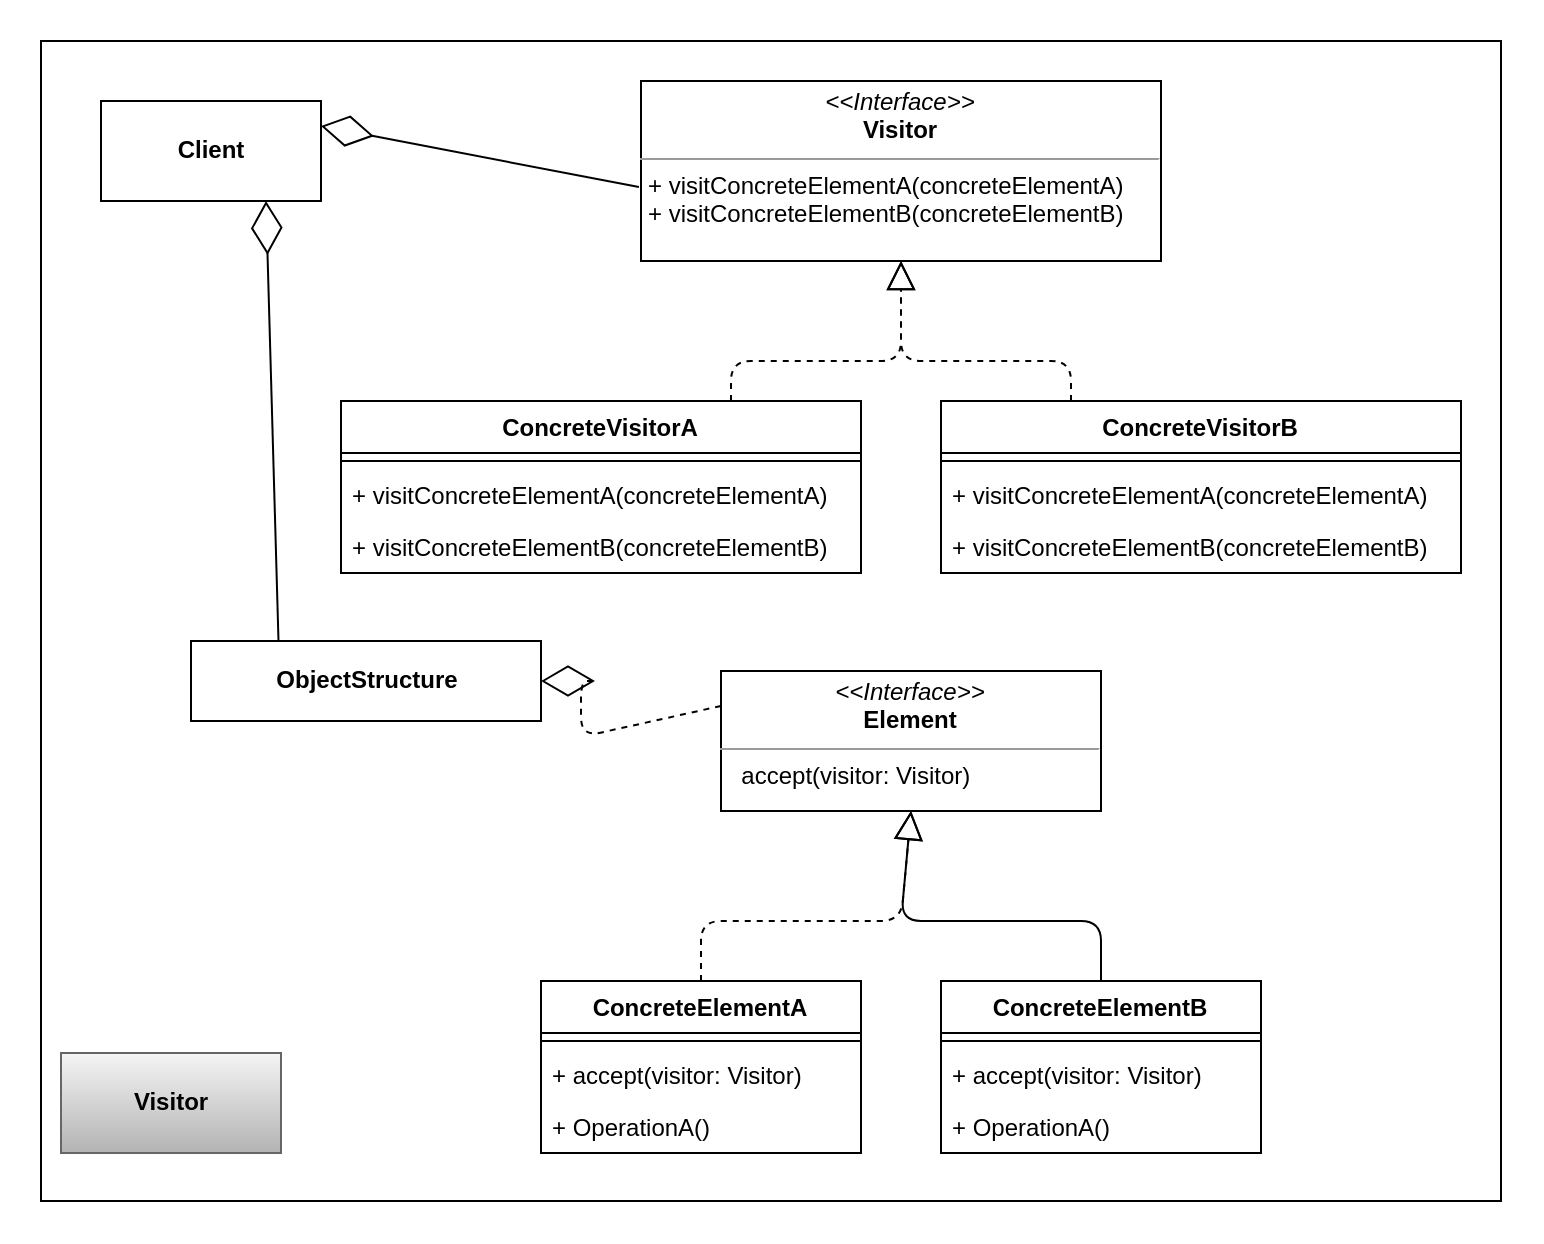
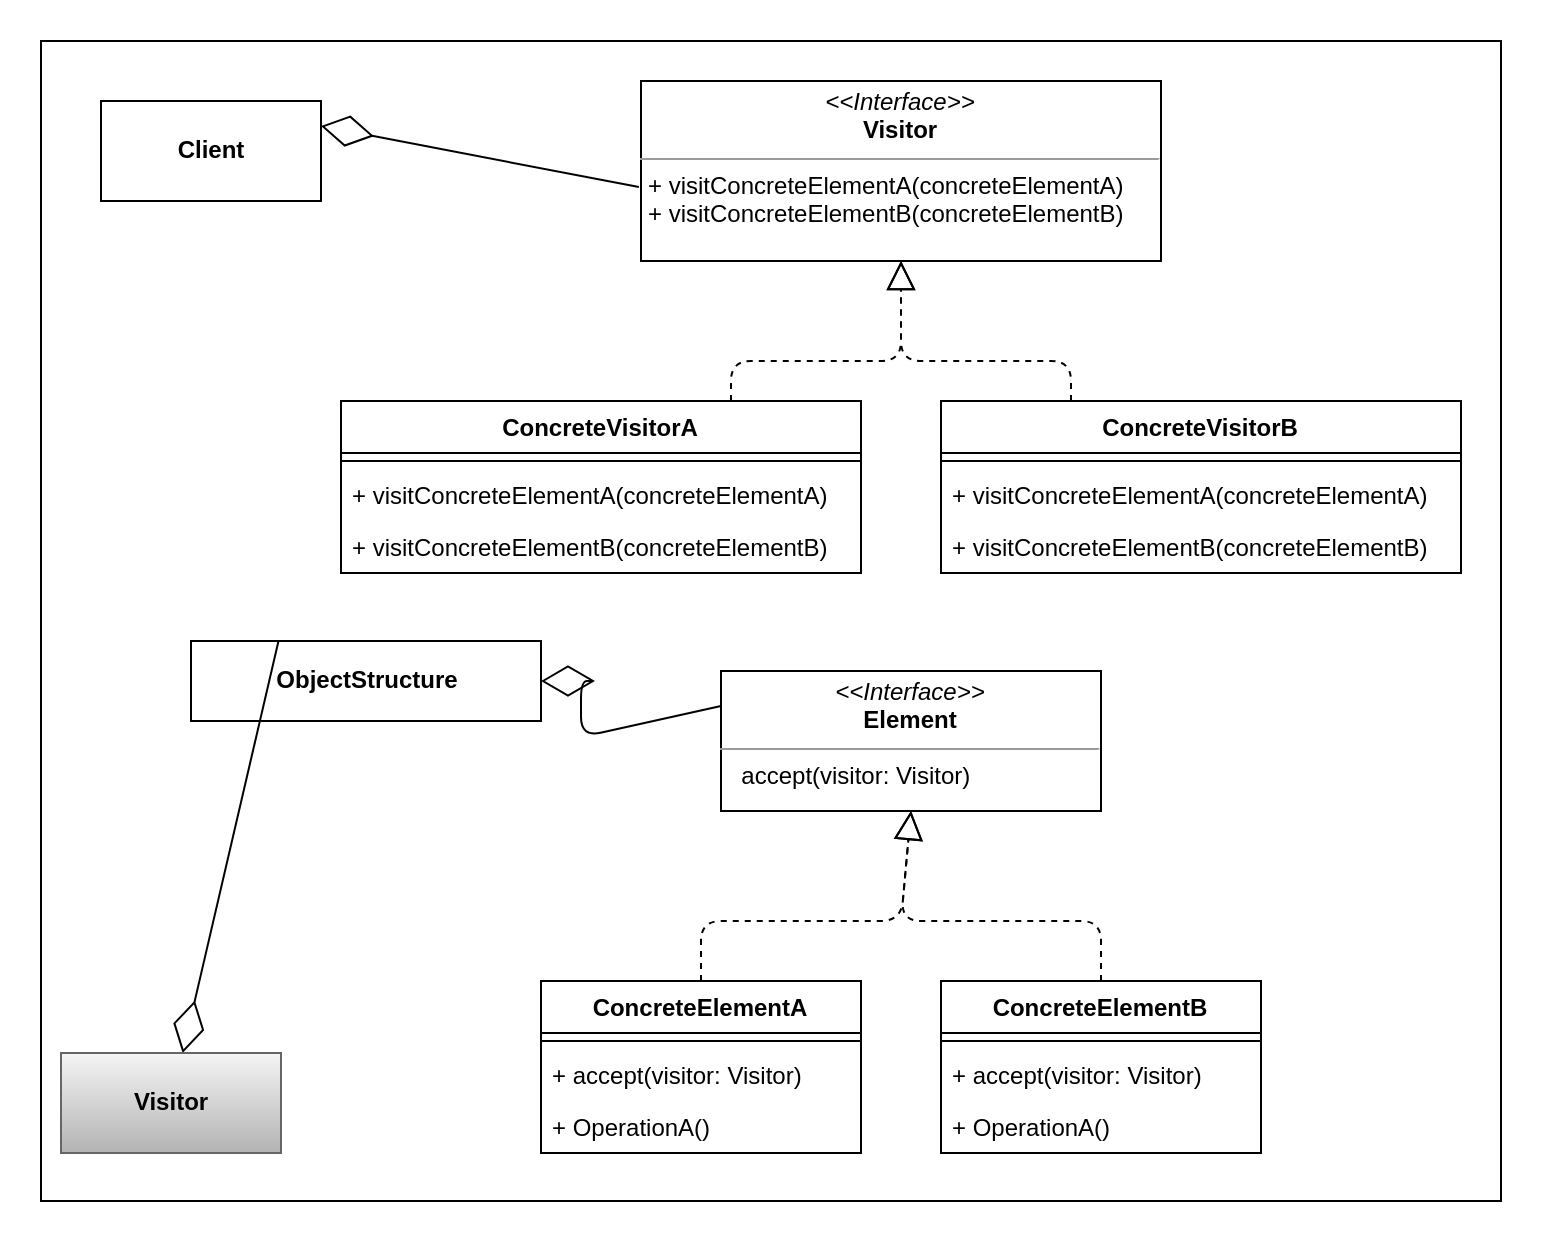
  <mxCell id="0" />
  <mxCell id="1" parent="0" />
  <mxCell id="2" value="" style="rounded=0;whiteSpace=wrap;html=1;" vertex="1" parent="1"><mxGeometry x="20" y="20" width="730" height="580" as="geometry" /></mxCell>
  <mxCell id="3" value="&lt;p style=&quot;margin: 0px ; margin-top: 4px ; text-align: center&quot;&gt;&lt;i&gt;&amp;lt;&amp;lt;Interface&amp;gt;&amp;gt;&lt;/i&gt;&lt;br&gt;&lt;b&gt;Visitor&lt;/b&gt;&lt;/p&gt;&lt;hr size=&quot;1&quot;&gt;&lt;p style=&quot;margin: 0px ; margin-left: 4px&quot;&gt;+ visitConcreteElementA(concreteElementA)&lt;/p&gt;&lt;p style=&quot;margin: 0px ; margin-left: 4px&quot;&gt;+ visitConcreteElementB(concreteElementB)&lt;br&gt;&lt;/p&gt;" style="verticalAlign=top;align=left;overflow=fill;fontSize=12;fontFamily=Helvetica;html=1;" vertex="1" parent="1"><mxGeometry x="320" y="40" width="260" height="90" as="geometry" /></mxCell>
  <mxCell id="4" value="ConcreteVisitorA" style="swimlane;fontStyle=1;align=center;verticalAlign=top;childLayout=stackLayout;horizontal=1;startSize=26;horizontalStack=0;resizeParent=1;resizeParentMax=0;resizeLast=0;collapsible=1;marginBottom=0;" vertex="1" parent="1"><mxGeometry x="170" y="200" width="260" height="86" as="geometry" /></mxCell>
  <mxCell id="5" value="" style="line;strokeWidth=1;fillColor=none;align=left;verticalAlign=middle;spacingTop=-1;spacingLeft=3;spacingRight=3;rotatable=0;labelPosition=right;points=[];portConstraint=eastwest;" vertex="1" parent="4"><mxGeometry y="26" width="260" height="8" as="geometry" /></mxCell>
  <mxCell id="6" value="+ visitConcreteElementA(concreteElementA)" style="text;strokeColor=none;fillColor=none;align=left;verticalAlign=top;spacingLeft=4;spacingRight=4;overflow=hidden;rotatable=0;points=[[0,0.5],[1,0.5]];portConstraint=eastwest;" vertex="1" parent="4"><mxGeometry y="34" width="260" height="26" as="geometry" /></mxCell>
  <mxCell id="7" value="+ visitConcreteElementB(concreteElementB)" style="text;strokeColor=none;fillColor=none;align=left;verticalAlign=top;spacingLeft=4;spacingRight=4;overflow=hidden;rotatable=0;points=[[0,0.5],[1,0.5]];portConstraint=eastwest;" vertex="1" parent="4"><mxGeometry y="60" width="260" height="26" as="geometry" /></mxCell>
  <mxCell id="8" value="ConcreteVisitorB" style="swimlane;fontStyle=1;align=center;verticalAlign=top;childLayout=stackLayout;horizontal=1;startSize=26;horizontalStack=0;resizeParent=1;resizeParentMax=0;resizeLast=0;collapsible=1;marginBottom=0;" vertex="1" parent="1"><mxGeometry x="470" y="200" width="260" height="86" as="geometry" /></mxCell>
  <mxCell id="9" value="" style="line;strokeWidth=1;fillColor=none;align=left;verticalAlign=middle;spacingTop=-1;spacingLeft=3;spacingRight=3;rotatable=0;labelPosition=right;points=[];portConstraint=eastwest;" vertex="1" parent="8"><mxGeometry y="26" width="260" height="8" as="geometry" /></mxCell>
  <mxCell id="10" value="+ visitConcreteElementA(concreteElementA)" style="text;strokeColor=none;fillColor=none;align=left;verticalAlign=top;spacingLeft=4;spacingRight=4;overflow=hidden;rotatable=0;points=[[0,0.5],[1,0.5]];portConstraint=eastwest;" vertex="1" parent="8"><mxGeometry y="34" width="260" height="26" as="geometry" /></mxCell>
  <mxCell id="11" value="+ visitConcreteElementB(concreteElementB)" style="text;strokeColor=none;fillColor=none;align=left;verticalAlign=top;spacingLeft=4;spacingRight=4;overflow=hidden;rotatable=0;points=[[0,0.5],[1,0.5]];portConstraint=eastwest;" vertex="1" parent="8"><mxGeometry y="60" width="260" height="26" as="geometry" /></mxCell>
  <mxCell id="12" value="" style="endArrow=block;dashed=1;endFill=0;endSize=12;html=1;entryX=0.5;entryY=1;entryDx=0;entryDy=0;exitX=0.75;exitY=0;exitDx=0;exitDy=0;" edge="1" parent="1" source="4" target="3"><mxGeometry width="160" relative="1" as="geometry"><mxPoint x="320" y="410" as="sourcePoint" /><mxPoint x="480" y="410" as="targetPoint" /><Array as="points"><mxPoint x="365" y="180" /><mxPoint x="450" y="180" /></Array></mxGeometry></mxCell>
  <mxCell id="13" value="" style="endArrow=block;dashed=1;endFill=0;endSize=12;html=1;entryX=0.5;entryY=1;entryDx=0;entryDy=0;exitX=0.25;exitY=0;exitDx=0;exitDy=0;" edge="1" parent="1" source="8" target="3"><mxGeometry width="160" relative="1" as="geometry"><mxPoint x="700" y="420" as="sourcePoint" /><mxPoint x="860" y="420" as="targetPoint" /><Array as="points"><mxPoint x="535" y="180" /><mxPoint x="450" y="180" /></Array></mxGeometry></mxCell>
  <mxCell id="14" value="Client" style="html=1;fontStyle=1" vertex="1" parent="1"><mxGeometry x="50" y="50" width="110" height="50" as="geometry" /></mxCell>
  <mxCell id="15" value="ObjectStructure" style="html=1;fontStyle=1" vertex="1" parent="1"><mxGeometry x="95" y="320" width="175" height="40" as="geometry" /></mxCell>
  <mxCell id="16" value="&lt;p style=&quot;margin: 0px ; margin-top: 4px ; text-align: center&quot;&gt;&lt;i&gt;&amp;lt;&amp;lt;Interface&amp;gt;&amp;gt;&lt;/i&gt;&lt;br&gt;&lt;b&gt;Element&lt;/b&gt;&lt;/p&gt;&lt;hr size=&quot;1&quot;&gt;&lt;p style=&quot;margin: 0px ; margin-left: 4px&quot;&gt;&amp;nbsp; accept(visitor: Visitor)&lt;/p&gt;" style="verticalAlign=top;align=left;overflow=fill;fontSize=12;fontFamily=Helvetica;html=1;" vertex="1" parent="1"><mxGeometry x="360" y="335" width="190" height="70" as="geometry" /></mxCell>
  <mxCell id="17" value="ConcreteElementA" style="swimlane;fontStyle=1;align=center;verticalAlign=top;childLayout=stackLayout;horizontal=1;startSize=26;horizontalStack=0;resizeParent=1;resizeParentMax=0;resizeLast=0;collapsible=1;marginBottom=0;" vertex="1" parent="1"><mxGeometry x="270" y="490" width="160" height="86" as="geometry" /></mxCell>
  <mxCell id="18" value="" style="line;strokeWidth=1;fillColor=none;align=left;verticalAlign=middle;spacingTop=-1;spacingLeft=3;spacingRight=3;rotatable=0;labelPosition=right;points=[];portConstraint=eastwest;" vertex="1" parent="17"><mxGeometry y="26" width="160" height="8" as="geometry" /></mxCell>
  <mxCell id="19" value="+ accept(visitor: Visitor)" style="text;strokeColor=none;fillColor=none;align=left;verticalAlign=top;spacingLeft=4;spacingRight=4;overflow=hidden;rotatable=0;points=[[0,0.5],[1,0.5]];portConstraint=eastwest;" vertex="1" parent="17"><mxGeometry y="34" width="160" height="26" as="geometry" /></mxCell>
  <mxCell id="20" value="+ OperationA()" style="text;strokeColor=none;fillColor=none;align=left;verticalAlign=top;spacingLeft=4;spacingRight=4;overflow=hidden;rotatable=0;points=[[0,0.5],[1,0.5]];portConstraint=eastwest;" vertex="1" parent="17"><mxGeometry y="60" width="160" height="26" as="geometry" /></mxCell>
  <mxCell id="21" value="ConcreteElementB" style="swimlane;fontStyle=1;align=center;verticalAlign=top;childLayout=stackLayout;horizontal=1;startSize=26;horizontalStack=0;resizeParent=1;resizeParentMax=0;resizeLast=0;collapsible=1;marginBottom=0;" vertex="1" parent="1"><mxGeometry x="470" y="490" width="160" height="86" as="geometry" /></mxCell>
  <mxCell id="22" value="" style="line;strokeWidth=1;fillColor=none;align=left;verticalAlign=middle;spacingTop=-1;spacingLeft=3;spacingRight=3;rotatable=0;labelPosition=right;points=[];portConstraint=eastwest;" vertex="1" parent="21"><mxGeometry y="26" width="160" height="8" as="geometry" /></mxCell>
  <mxCell id="23" value="+ accept(visitor: Visitor)" style="text;strokeColor=none;fillColor=none;align=left;verticalAlign=top;spacingLeft=4;spacingRight=4;overflow=hidden;rotatable=0;points=[[0,0.5],[1,0.5]];portConstraint=eastwest;" vertex="1" parent="21"><mxGeometry y="34" width="160" height="26" as="geometry" /></mxCell>
  <mxCell id="24" value="+ OperationA()" style="text;strokeColor=none;fillColor=none;align=left;verticalAlign=top;spacingLeft=4;spacingRight=4;overflow=hidden;rotatable=0;points=[[0,0.5],[1,0.5]];portConstraint=eastwest;" vertex="1" parent="21"><mxGeometry y="60" width="160" height="26" as="geometry" /></mxCell>
  <mxCell id="25" value="" style="endArrow=block;dashed=1;endFill=0;endSize=12;html=1;entryX=0.5;entryY=1;entryDx=0;entryDy=0;exitX=0.5;exitY=0;exitDx=0;exitDy=0;" edge="1" parent="1" source="17" target="16"><mxGeometry width="160" relative="1" as="geometry"><mxPoint x="-90" y="540" as="sourcePoint" /><mxPoint x="70" y="540" as="targetPoint" /><Array as="points"><mxPoint x="350" y="460" /><mxPoint x="450" y="460" /></Array></mxGeometry></mxCell>
- <mxCell id="26" value="" style="endArrow=block;dashed=0;endFill=0;endSize=12;html=1;entryX=0.5;entryY=1;entryDx=0;entryDy=0;exitX=0.5;exitY=0;exitDx=0;exitDy=0;" edge="1" parent="1" source="21" target="16"><mxGeometry width="160" relative="1" as="geometry"><mxPoint x="650" y="470" as="sourcePoint" /><mxPoint x="810" y="470" as="targetPoint" /><Array as="points"><mxPoint x="550" y="460" /><mxPoint x="450" y="460" /></Array></mxGeometry></mxCell>
- <mxCell id="27" value="" style="endArrow=diamondThin;endFill=0;endSize=24;html=1;entryX=1;entryY=0.5;entryDx=0;entryDy=0;exitX=0;exitY=0.25;exitDx=0;exitDy=0;dashed=1;" edge="1" parent="1" source="16" target="15"><mxGeometry width="160" relative="1" as="geometry"><mxPoint x="40" y="510" as="sourcePoint" /><mxPoint x="200" y="510" as="targetPoint" /><Array as="points"><mxPoint x="290" y="368" /><mxPoint x="290" y="340" /></Array></mxGeometry></mxCell>
- <mxCell id="28" value="" style="endArrow=diamondThin;endFill=0;endSize=24;html=1;entryX=0.75;entryY=1;entryDx=0;entryDy=0;exitX=0.25;exitY=0;exitDx=0;exitDy=0;" edge="1" parent="1" source="15" target="14"><mxGeometry width="160" relative="1" as="geometry"><mxPoint x="-70" y="310" as="sourcePoint" /><mxPoint x="90" y="310" as="targetPoint" /></mxGeometry></mxCell>
+ <mxCell id="26" value="" style="endArrow=block;dashed=1;endFill=0;endSize=12;html=1;entryX=0.5;entryY=1;entryDx=0;entryDy=0;exitX=0.5;exitY=0;exitDx=0;exitDy=0;" edge="1" parent="1" source="21" target="16"><mxGeometry width="160" relative="1" as="geometry"><mxPoint x="650" y="470" as="sourcePoint" /><mxPoint x="810" y="470" as="targetPoint" /><Array as="points"><mxPoint x="550" y="460" /><mxPoint x="450" y="460" /></Array></mxGeometry></mxCell>
+ <mxCell id="27" value="" style="endArrow=diamondThin;endFill=0;endSize=24;html=1;entryX=1;entryY=0.5;entryDx=0;entryDy=0;exitX=0;exitY=0.25;exitDx=0;exitDy=0;" edge="1" parent="1" source="16" target="15"><mxGeometry width="160" relative="1" as="geometry"><mxPoint x="40" y="510" as="sourcePoint" /><mxPoint x="200" y="510" as="targetPoint" /><Array as="points"><mxPoint x="290" y="368" /><mxPoint x="290" y="340" /></Array></mxGeometry></mxCell>
+ <mxCell id="28" value="" style="endArrow=diamondThin;endFill=0;endSize=24;html=1;exitX=0.25;exitY=0;exitDx=0;exitDy=0;" edge="1" parent="1" source="15" target="30"><mxGeometry width="160" relative="1" as="geometry"><mxPoint x="-70" y="310" as="sourcePoint" /><mxPoint x="90" y="310" as="targetPoint" /></mxGeometry></mxCell>
  <mxCell id="29" value="" style="endArrow=diamondThin;endFill=0;endSize=24;html=1;entryX=1;entryY=0.25;entryDx=0;entryDy=0;exitX=-0.004;exitY=0.589;exitDx=0;exitDy=0;exitPerimeter=0;" edge="1" parent="1" source="3" target="14"><mxGeometry width="160" relative="1" as="geometry"><mxPoint x="380" y="300" as="sourcePoint" /><mxPoint x="540" y="300" as="targetPoint" /></mxGeometry></mxCell>
  <mxCell id="30" value="Visitor" style="html=1;fontStyle=1;gradientColor=#b3b3b3;fillColor=#f5f5f5;strokeColor=#666666;" vertex="1" parent="1"><mxGeometry x="30" y="526" width="110" height="50" as="geometry" /></mxCell>
